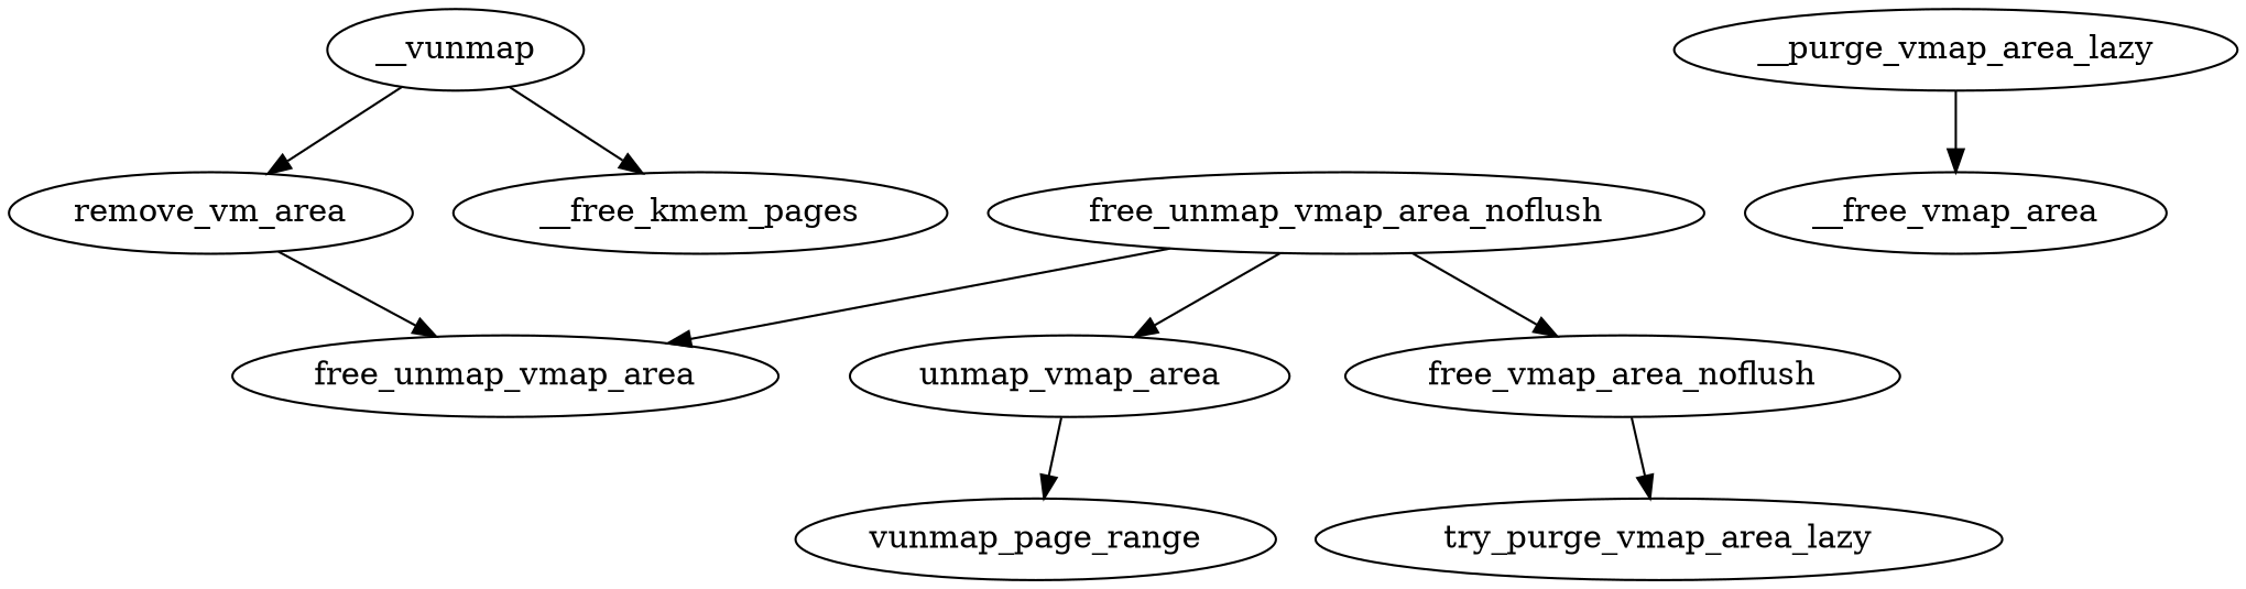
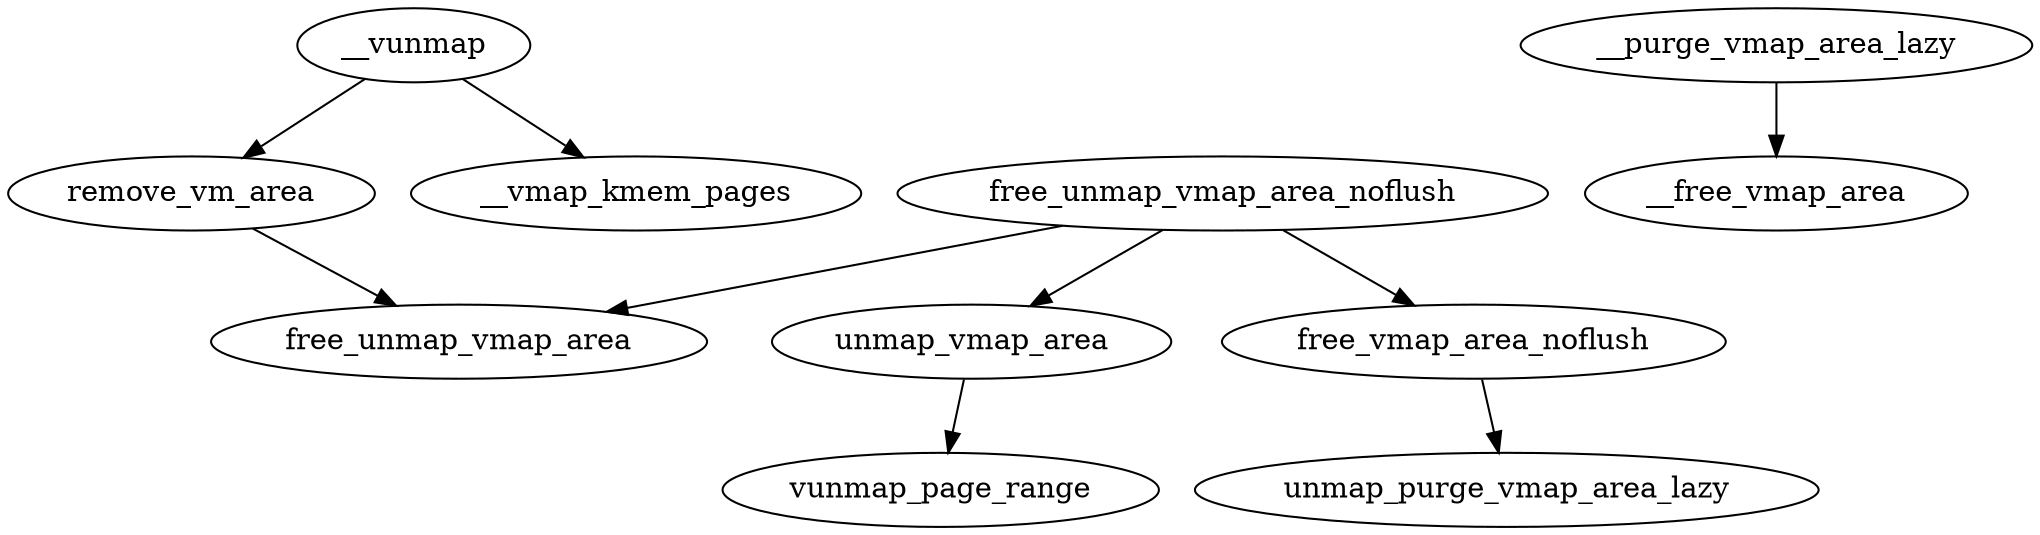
  digraph {
    __vunmap
    remove_vm_area
-   __free_kmem_pages
+   __free_kmem_pages [label=__vmap_kmem_pages]
    free_unmap_vmap_area
    free_unmap_vmap_area_noflush
    unmap_vmap_area
    free_vmap_area_noflush
    vunmap_page_range
-   try_purge_vmap_area_lazy
+   try_purge_vmap_area_lazy [label=unmap_purge_vmap_area_lazy]
    __purge_vmap_area_lazy
    __free_vmap_area
    __vunmap -> remove_vm_area
    __vunmap -> __free_kmem_pages
    remove_vm_area -> free_unmap_vmap_area
    free_unmap_vmap_area_noflush -> free_unmap_vmap_area
    free_unmap_vmap_area_noflush -> unmap_vmap_area
    free_unmap_vmap_area_noflush -> free_vmap_area_noflush
    unmap_vmap_area -> vunmap_page_range
    free_vmap_area_noflush -> try_purge_vmap_area_lazy
    __purge_vmap_area_lazy -> __free_vmap_area
  }
